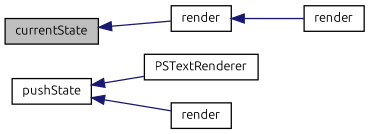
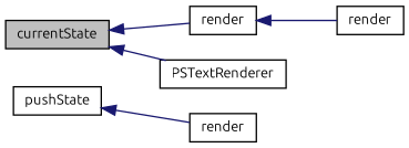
  digraph {
    fontname=Ubuntu
    rankdir=LR
    node [color=black fillcolor=white fontname=Ubuntu fontsize=10 shape=record style=filled]
    edge [color=midnightblue dir=back fontname=Ubuntu fontsize=10 labelfontname=FreeSans labelfontsize=10 style=solid]
    n1 [fillcolor=grey75 fontcolor=black height=0.2 label=currentState width=0.4]
    n2 [height=0.2 label=render width=0.4]
    n3 [height=0.2 label=pushState width=0.4]
    n4 [height=0.2 label=PSTextRenderer width=0.4]
    n5 [height=0.2 label=render width=0.4]
    n6 [height=0.2 label=render width=0.4]
    n1 -> n2
    n2 -> n6
-   n3 -> n4
+   n1 -> n4
    n3 -> n5
  }
